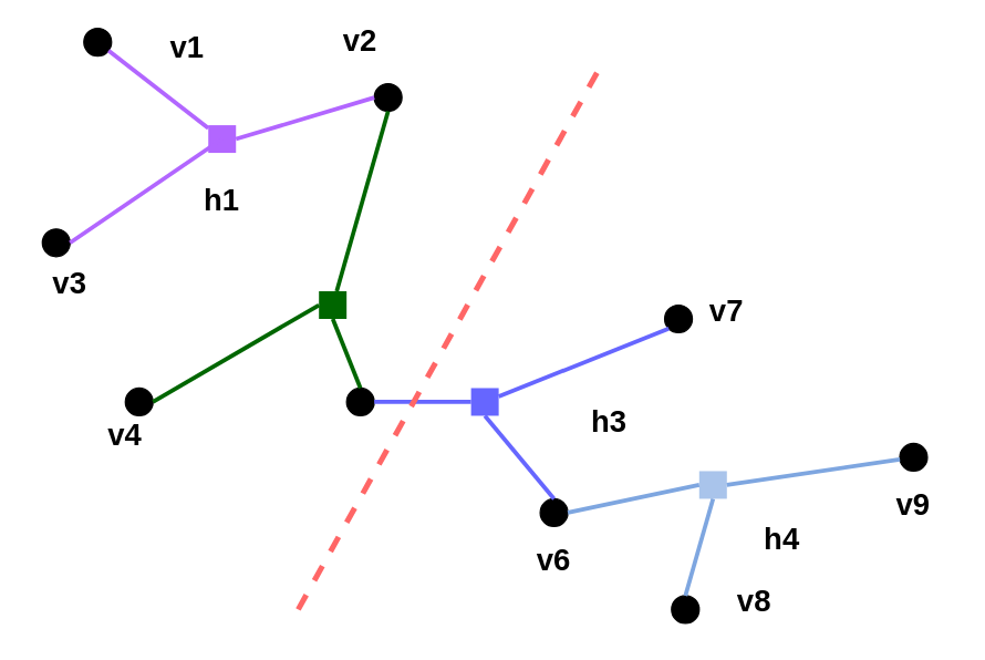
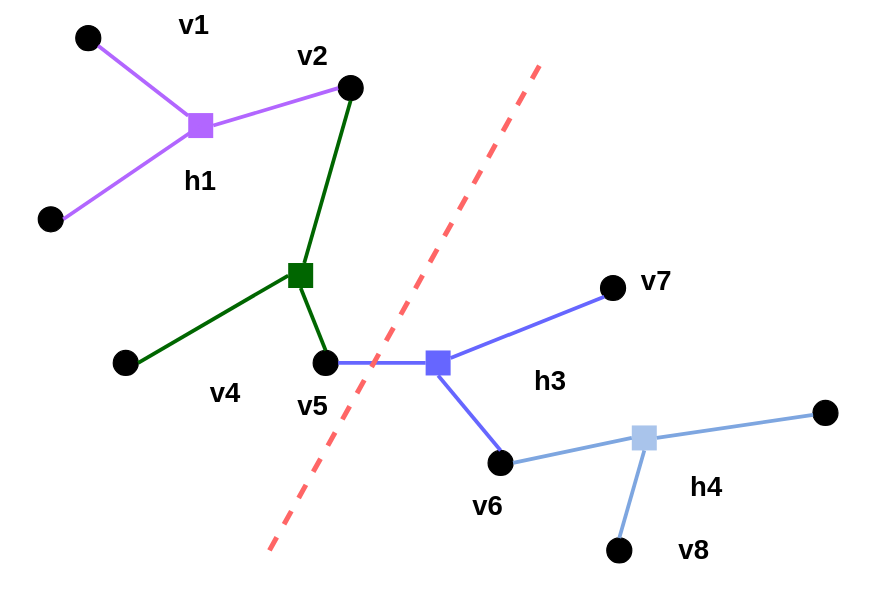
  <mxCell id="0" />
  <mxCell id="1" parent="0" />
  <mxCell id="2" value="" style="ellipse;whiteSpace=wrap;html=1;aspect=fixed;fillColor=#000000;" parent="1" vertex="1"><mxGeometry x="485" y="430" width="20" height="20" as="geometry" /></mxCell>
  <mxCell id="3" value="" style="ellipse;whiteSpace=wrap;html=1;aspect=fixed;fillColor=#000000;" parent="1" vertex="1"><mxGeometry x="390" y="360" width="20" height="20" as="geometry" /></mxCell>
  <mxCell id="4" value="" style="ellipse;whiteSpace=wrap;html=1;aspect=fixed;fillColor=#000000;" parent="1" vertex="1"><mxGeometry x="480" y="220" width="20" height="20" as="geometry" /></mxCell>
  <mxCell id="5" value="" style="ellipse;whiteSpace=wrap;html=1;aspect=fixed;fillColor=#000000;" parent="1" vertex="1"><mxGeometry x="250" y="280" width="20" height="20" as="geometry" /></mxCell>
  <mxCell id="6" value="" style="ellipse;whiteSpace=wrap;html=1;aspect=fixed;fillColor=#000000;" parent="1" vertex="1"><mxGeometry x="270" y="60" width="20" height="20" as="geometry" /></mxCell>
  <mxCell id="7" value="" style="ellipse;whiteSpace=wrap;html=1;aspect=fixed;fillColor=#000000;" parent="1" vertex="1"><mxGeometry x="60" y="20" width="20" height="20" as="geometry" /></mxCell>
  <mxCell id="8" value="" style="ellipse;whiteSpace=wrap;html=1;aspect=fixed;fillColor=#000000;" parent="1" vertex="1"><mxGeometry x="650" y="320" width="20" height="20" as="geometry" /></mxCell>
  <mxCell id="9" value="" style="ellipse;whiteSpace=wrap;html=1;aspect=fixed;fillColor=#000000;" parent="1" vertex="1"><mxGeometry x="90" y="280" width="20" height="20" as="geometry" /></mxCell>
  <mxCell id="10" value="" style="ellipse;whiteSpace=wrap;html=1;aspect=fixed;fillColor=#000000;" parent="1" vertex="1"><mxGeometry x="30" y="165" width="20" height="20" as="geometry" /></mxCell>
  <mxCell id="11" value="&lt;b&gt;&lt;font style=&quot;font-size: 22px;&quot;&gt;v7&lt;/font&gt;&lt;/b&gt;" style="text;html=1;align=center;verticalAlign=middle;whiteSpace=wrap;rounded=0;" parent="1" vertex="1"><mxGeometry x="495" y="210" width="60" height="30" as="geometry" /></mxCell>
- <mxCell id="13" value="&lt;b&gt;&lt;font style=&quot;font-size: 22px;&quot;&gt;v6&lt;/font&gt;&lt;/b&gt;" style="text;html=1;align=center;verticalAlign=middle;whiteSpace=wrap;rounded=0;" parent="1" vertex="1"><mxGeometry x="370" y="390" width="60" height="30" as="geometry" /></mxCell>
- <mxCell id="14" value="&lt;b&gt;&lt;font style=&quot;font-size: 22px;&quot;&gt;v4&lt;/font&gt;&lt;/b&gt;" style="text;html=1;align=center;verticalAlign=middle;whiteSpace=wrap;rounded=0;" parent="1" vertex="1"><mxGeometry x="60" y="300" width="60" height="30" as="geometry" /></mxCell>
- <mxCell id="15" value="&lt;b&gt;&lt;font style=&quot;font-size: 22px;&quot;&gt;v2&lt;/font&gt;&lt;/b&gt;" style="text;html=1;align=center;verticalAlign=middle;whiteSpace=wrap;rounded=0;" parent="1" vertex="1"><mxGeometry x="230" y="15" width="60" height="30" as="geometry" /></mxCell>
- <mxCell id="16" value="&lt;b&gt;&lt;font style=&quot;font-size: 22px;&quot;&gt;v1&lt;/font&gt;&lt;/b&gt;" style="text;html=1;align=center;verticalAlign=middle;whiteSpace=wrap;rounded=0;" parent="1" vertex="1"><mxGeometry x="105" y="20" width="60" height="30" as="geometry" /></mxCell>
- <mxCell id="17" value="&lt;b&gt;&lt;font style=&quot;font-size: 22px;&quot;&gt;v8&lt;/font&gt;&lt;/b&gt;" style="text;html=1;align=center;verticalAlign=middle;whiteSpace=wrap;rounded=0;" parent="1" vertex="1"><mxGeometry x="515" y="420" width="60" height="30" as="geometry" /></mxCell>
- <mxCell id="18" value="&lt;b&gt;&lt;font style=&quot;font-size: 22px;&quot;&gt;v3&lt;/font&gt;&lt;/b&gt;" style="text;html=1;align=center;verticalAlign=middle;whiteSpace=wrap;rounded=0;" parent="1" vertex="1"><mxGeometry y="190" width="60" height="30" as="geometry" x="20" /></mxCell>
- <mxCell id="19" value="&lt;b&gt;&lt;font style=&quot;font-size: 22px;&quot;&gt;v9&lt;/font&gt;&lt;/b&gt;" style="text;html=1;align=center;verticalAlign=middle;whiteSpace=wrap;rounded=0;" parent="1" vertex="1"><mxGeometry x="630" y="350" width="60" height="30" as="geometry" /></mxCell>
+ <mxCell id="12" value="&lt;b&gt;&lt;font style=&quot;font-size: 22px;&quot;&gt;v5&lt;/font&gt;&lt;/b&gt;" style="text;html=1;align=center;verticalAlign=middle;whiteSpace=wrap;rounded=0;" parent="1" vertex="1"><mxGeometry x="220" y="310" width="60" height="30" as="geometry" /></mxCell>
+ <mxCell id="13" value="&lt;b&gt;&lt;font style=&quot;font-size: 22px;&quot;&gt;v6&lt;/font&gt;&lt;/b&gt;" style="text;html=1;align=center;verticalAlign=middle;whiteSpace=wrap;rounded=0;" parent="1" vertex="1"><mxGeometry x="360" y="390" width="60" height="30" as="geometry" /></mxCell>
+ <mxCell id="14" value="&lt;b&gt;&lt;font style=&quot;font-size: 22px;&quot;&gt;v4&lt;/font&gt;&lt;/b&gt;" style="text;html=1;align=center;verticalAlign=middle;whiteSpace=wrap;rounded=0;" parent="1" vertex="1"><mxGeometry x="150" y="300" width="60" height="30" as="geometry" /></mxCell>
+ <mxCell id="15" value="&lt;b&gt;&lt;font style=&quot;font-size: 22px;&quot;&gt;v2&lt;/font&gt;&lt;/b&gt;" style="text;html=1;align=center;verticalAlign=middle;whiteSpace=wrap;rounded=0;" parent="1" vertex="1"><mxGeometry x="220" y="30" width="60" height="30" as="geometry" /></mxCell>
+ <mxCell id="16" value="&lt;b&gt;&lt;font style=&quot;font-size: 22px;&quot;&gt;v1&lt;/font&gt;&lt;/b&gt;" style="text;html=1;align=center;verticalAlign=middle;whiteSpace=wrap;rounded=0;" parent="1" vertex="1"><mxGeometry x="125" y="5" width="60" height="30" as="geometry" /></mxCell>
+ <mxCell id="17" value="&lt;b&gt;&lt;font style=&quot;font-size: 22px;&quot;&gt;v8&lt;/font&gt;&lt;/b&gt;" style="text;html=1;align=center;verticalAlign=middle;whiteSpace=wrap;rounded=0;" parent="1" vertex="1"><mxGeometry x="525" y="425" width="60" height="30" as="geometry" /></mxCell>
  <mxCell id="20" value="" style="whiteSpace=wrap;html=1;aspect=fixed;strokeColor=none;fillColor=#B266FF;" vertex="1" parent="1"><mxGeometry x="150" y="90" width="20" height="20" as="geometry" /></mxCell>
  <mxCell id="21" value="" style="endArrow=none;html=1;rounded=0;entryX=1;entryY=0.5;entryDx=0;entryDy=0;strokeWidth=3;strokeColor=light-dark(#b266ff, #ededed);exitX=0;exitY=0.5;exitDx=0;exitDy=0;" edge="1" parent="1" source="6" target="20"><mxGeometry width="50" height="50" relative="1" as="geometry"><mxPoint x="280" y="70" as="sourcePoint" /><mxPoint x="850" y="350" as="targetPoint" /></mxGeometry></mxCell>
  <mxCell id="22" value="" style="endArrow=none;html=1;rounded=0;strokeWidth=3;strokeColor=light-dark(#b266ff, #ededed);" edge="1" parent="1" source="20" target="7"><mxGeometry width="50" height="50" relative="1" as="geometry"><mxPoint x="340" y="150" as="sourcePoint" /><mxPoint x="378" y="203" as="targetPoint" /></mxGeometry></mxCell>
  <mxCell id="23" value="" style="whiteSpace=wrap;html=1;aspect=fixed;strokeColor=none;fillColor=#006600;" vertex="1" parent="1"><mxGeometry x="230" y="210" width="20" height="20" as="geometry" /></mxCell>
  <mxCell id="24" value="" style="endArrow=none;html=1;rounded=0;strokeWidth=3;strokeColor=light-dark(#006600,#EDEDED);" edge="1" parent="1" source="23"><mxGeometry width="50" height="50" relative="1" as="geometry"><mxPoint x="367" y="90" as="sourcePoint" /><mxPoint x="280" y="80" as="targetPoint" /></mxGeometry></mxCell>
  <mxCell id="25" value="" style="endArrow=none;html=1;rounded=0;exitX=0.5;exitY=1;exitDx=0;exitDy=0;entryX=0.5;entryY=0;entryDx=0;entryDy=0;strokeWidth=3;strokeColor=light-dark(#006600,#EDEDED);" edge="1" parent="1" source="23" target="5"><mxGeometry width="50" height="50" relative="1" as="geometry"><mxPoint x="270" y="240" as="sourcePoint" /><mxPoint x="307" y="110" as="targetPoint" /></mxGeometry></mxCell>
  <mxCell id="26" value="" style="endArrow=none;html=1;rounded=0;exitX=0;exitY=0.5;exitDx=0;exitDy=0;entryX=1;entryY=0.5;entryDx=0;entryDy=0;strokeWidth=3;strokeColor=light-dark(#006600,#EDEDED);" edge="1" parent="1" source="23" target="9"><mxGeometry width="50" height="50" relative="1" as="geometry"><mxPoint x="270" y="260" as="sourcePoint" /><mxPoint x="270" y="380" as="targetPoint" /></mxGeometry></mxCell>
  <mxCell id="27" value="" style="whiteSpace=wrap;html=1;aspect=fixed;strokeColor=none;fillColor=#6666FF;" vertex="1" parent="1"><mxGeometry x="340" y="280" width="20" height="20" as="geometry" /></mxCell>
  <mxCell id="28" value="" style="endArrow=none;html=1;rounded=0;exitX=0;exitY=0.5;exitDx=0;exitDy=0;entryX=1;entryY=0.5;entryDx=0;entryDy=0;strokeWidth=3;strokeColor=#6666FF;" edge="1" parent="1" source="27" target="5"><mxGeometry width="50" height="50" relative="1" as="geometry"><mxPoint x="230" y="220" as="sourcePoint" /><mxPoint x="250" y="270" as="targetPoint" /></mxGeometry></mxCell>
  <mxCell id="29" value="" style="endArrow=none;html=1;rounded=0;exitX=0;exitY=1;exitDx=0;exitDy=0;strokeWidth=3;strokeColor=#6666FF;" edge="1" parent="1" source="4" target="27"><mxGeometry width="50" height="50" relative="1" as="geometry"><mxPoint x="440" y="290" as="sourcePoint" /><mxPoint x="370" y="290" as="targetPoint" /></mxGeometry></mxCell>
  <mxCell id="30" value="" style="endArrow=none;html=1;rounded=0;entryX=0.5;entryY=1;entryDx=0;entryDy=0;exitX=0.5;exitY=0;exitDx=0;exitDy=0;strokeWidth=3;strokeColor=#6666FF;" edge="1" parent="1" source="3" target="27"><mxGeometry width="50" height="50" relative="1" as="geometry"><mxPoint x="350" y="380" as="sourcePoint" /><mxPoint x="360" y="329" as="targetPoint" /></mxGeometry></mxCell>
  <mxCell id="31" value="" style="whiteSpace=wrap;html=1;aspect=fixed;strokeColor=none;fillColor=#A9C4EB;" vertex="1" parent="1"><mxGeometry x="505" y="340" width="20" height="20" as="geometry" /></mxCell>
  <mxCell id="32" value="" style="endArrow=none;html=1;rounded=0;entryX=0;entryY=0.5;entryDx=0;entryDy=0;exitX=1;exitY=0.5;exitDx=0;exitDy=0;strokeWidth=3;strokeColor=#7EA6E0;" edge="1" parent="1" source="3" target="31"><mxGeometry width="50" height="50" relative="1" as="geometry"><mxPoint x="370" y="420" as="sourcePoint" /><mxPoint x="370" y="340" as="targetPoint" /></mxGeometry></mxCell>
  <mxCell id="33" value="" style="endArrow=none;html=1;rounded=0;entryX=0.5;entryY=0;entryDx=0;entryDy=0;exitX=0.5;exitY=1;exitDx=0;exitDy=0;strokeWidth=3;strokeColor=#7EA6E0;" edge="1" parent="1" source="31" target="2"><mxGeometry width="50" height="50" relative="1" as="geometry"><mxPoint x="500" y="380" as="sourcePoint" /><mxPoint x="595" y="360" as="targetPoint" /></mxGeometry></mxCell>
  <mxCell id="34" value="" style="endArrow=none;html=1;rounded=0;entryX=1;entryY=0.5;entryDx=0;entryDy=0;strokeWidth=3;strokeColor=#7EA6E0;" edge="1" parent="1" source="8" target="31"><mxGeometry width="50" height="50" relative="1" as="geometry"><mxPoint x="560" y="370" as="sourcePoint" /><mxPoint x="540" y="440" as="targetPoint" /></mxGeometry></mxCell>
  <mxCell id="35" value="" style="endArrow=none;html=1;rounded=0;entryX=1;entryY=0.5;entryDx=0;entryDy=0;strokeWidth=3;strokeColor=light-dark(#b266ff, #ededed);" edge="1" parent="1" target="10"><mxGeometry width="50" height="50" relative="1" as="geometry"><mxPoint x="160" y="100" as="sourcePoint" /><mxPoint x="100" y="50" as="targetPoint" /></mxGeometry></mxCell>
  <mxCell id="36" value="" style="endArrow=none;dashed=1;html=1;rounded=0;strokeWidth=4;strokeColor=#FF6666;" edge="1" parent="1"><mxGeometry width="50" height="50" relative="1" as="geometry"><mxPoint x="215" y="440" as="sourcePoint" /><mxPoint x="435" y="45" as="targetPoint" /></mxGeometry></mxCell>
  <mxCell id="37" value="&lt;b&gt;&lt;font style=&quot;font-size: 22px;&quot;&gt;h1&lt;/font&gt;&lt;/b&gt;" style="text;html=1;align=center;verticalAlign=middle;whiteSpace=wrap;rounded=0;" vertex="1" parent="1"><mxGeometry x="130" y="130" width="60" height="30" as="geometry" /></mxCell>
  <mxCell id="38" value="&lt;b&gt;&lt;font style=&quot;font-size: 22px;&quot;&gt;h3&lt;/font&gt;&lt;/b&gt;" style="text;html=1;align=center;verticalAlign=middle;whiteSpace=wrap;rounded=0;" vertex="1" parent="1"><mxGeometry x="410" y="290" width="60" height="30" as="geometry" /></mxCell>
  <mxCell id="39" value="&lt;b&gt;&lt;font style=&quot;font-size: 22px;&quot;&gt;h4&lt;/font&gt;&lt;/b&gt;" style="text;html=1;align=center;verticalAlign=middle;whiteSpace=wrap;rounded=0;" vertex="1" parent="1"><mxGeometry x="535" y="375" width="60" height="30" as="geometry" /></mxCell>
